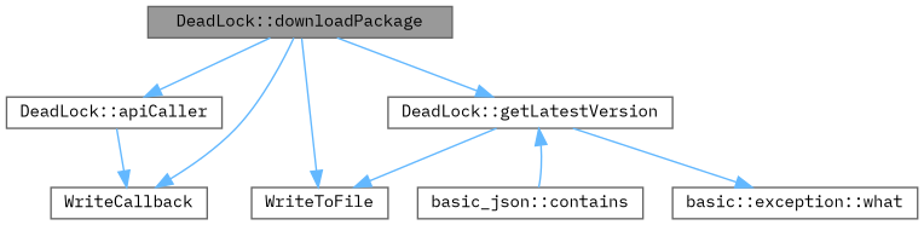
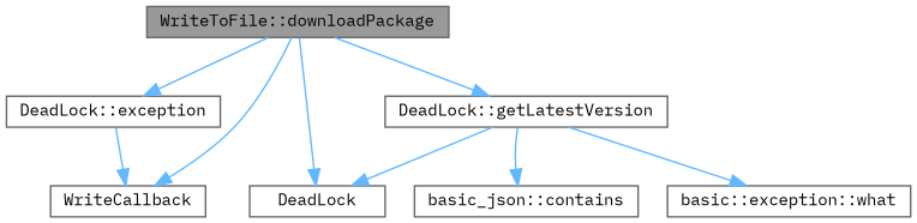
  digraph {
    fontname="IBM Plex Mono"
    rankdir=TB
    node [color=grey40 fillcolor=white fontname="IBM Plex Mono" fontsize=10 shape=box style=filled]
    edge [color=steelblue1 fontname="IBM Plex Mono" fontsize=10 labelfontname=Helvetica labelfontsize=10 style=solid]
-   n1 [color=gray40 fillcolor=grey60 fontcolor=black height=0.2 label="DeadLock::downloadPackage" width=0.4]
-   n2 [height=0.2 label="DeadLock::apiCaller" width=0.4]
+   n1 [color=gray40 fillcolor=grey60 fontcolor=black height=0.2 label="WriteToFile::downloadPackage" width=0.4]
+   n2 [height=0.2 label="DeadLock::exception" width=0.4]
    n3 [height=0.2 label="DeadLock::getLatestVersion" width=0.4]
-   n4 [height=0.2 label=WriteToFile width=0.4]
+   n4 [height=0.2 label=DeadLock width=0.4]
    n5 [height=0.2 label=WriteCallback width=0.4]
    n6 [height=0.2 label="basic_json::contains" width=0.4]
    n7 [height=0.2 label="basic::exception::what" width=0.4]
    n1 -> n2
    n1 -> n3
    n1 -> n4
    n1 -> n5
    n2 -> n5
    n3 -> n4
-   n6 -> n3
+   n3 -> n6
    n3 -> n7
  }
